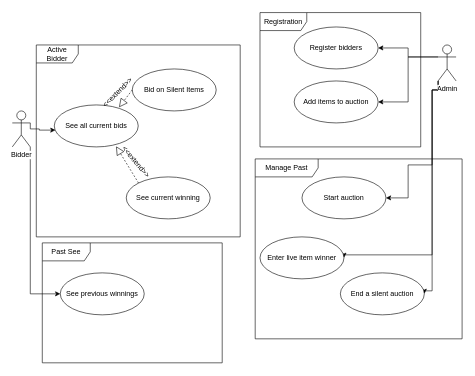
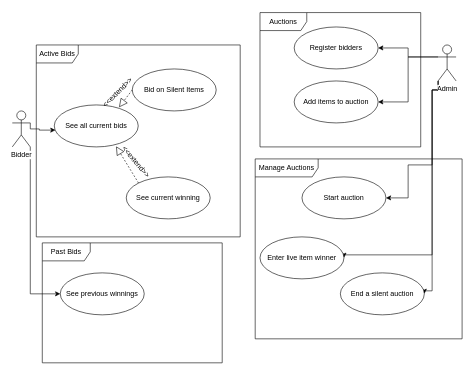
  <mxCell id="0" />
  <mxCell id="1" parent="0" />
  <mxCell id="2" style="edgeStyle=orthogonalEdgeStyle;rounded=0;orthogonalLoop=1;jettySize=auto;html=1;exitX=1;exitY=1;exitDx=0;exitDy=0;exitPerimeter=0;entryX=0;entryY=0.5;entryDx=0;entryDy=0;" edge="1" parent="1" source="4" target="14"><mxGeometry relative="1" as="geometry"><Array as="points"><mxPoint x="50" y="254" /><mxPoint x="50" y="489" /></Array></mxGeometry></mxCell>
  <mxCell id="3" style="edgeStyle=orthogonalEdgeStyle;rounded=0;orthogonalLoop=1;jettySize=auto;html=1;exitX=1;exitY=0.333;exitDx=0;exitDy=0;exitPerimeter=0;entryX=0.014;entryY=0.6;entryDx=0;entryDy=0;entryPerimeter=0;" edge="1" parent="1" source="4" target="12"><mxGeometry relative="1" as="geometry"><Array as="points"><mxPoint x="65" y="214" /><mxPoint x="65" y="216" /></Array></mxGeometry></mxCell>
  <mxCell id="4" value="Bidder" style="shape=umlActor;verticalLabelPosition=bottom;labelBackgroundColor=#ffffff;verticalAlign=top;html=1;" vertex="1" parent="1"><mxGeometry x="20" y="184" width="30" height="60" as="geometry" /></mxCell>
  <mxCell id="5" style="edgeStyle=orthogonalEdgeStyle;rounded=0;orthogonalLoop=1;jettySize=auto;html=1;exitX=0;exitY=0.333;exitDx=0;exitDy=0;exitPerimeter=0;entryX=1;entryY=0.5;entryDx=0;entryDy=0;" edge="1" parent="1" source="10" target="19"><mxGeometry relative="1" as="geometry" /></mxCell>
  <mxCell id="6" style="edgeStyle=orthogonalEdgeStyle;rounded=0;orthogonalLoop=1;jettySize=auto;html=1;exitX=0;exitY=0.333;exitDx=0;exitDy=0;exitPerimeter=0;" edge="1" parent="1" source="10" target="15"><mxGeometry relative="1" as="geometry" /></mxCell>
  <mxCell id="7" style="edgeStyle=orthogonalEdgeStyle;rounded=0;orthogonalLoop=1;jettySize=auto;html=1;exitX=0;exitY=1;exitDx=0;exitDy=0;exitPerimeter=0;entryX=1;entryY=0.5;entryDx=0;entryDy=0;" edge="1" parent="1" source="10" target="16"><mxGeometry relative="1" as="geometry"><mxPoint x="680" y="344" as="targetPoint" /><Array as="points"><mxPoint x="720" y="149" /><mxPoint x="720" y="274" /><mxPoint x="680" y="274" /><mxPoint x="680" y="329" /></Array></mxGeometry></mxCell>
  <mxCell id="8" style="edgeStyle=orthogonalEdgeStyle;rounded=0;orthogonalLoop=1;jettySize=auto;html=1;exitX=0;exitY=1;exitDx=0;exitDy=0;exitPerimeter=0;entryX=1;entryY=0.5;entryDx=0;entryDy=0;" edge="1" parent="1" source="10" target="17"><mxGeometry relative="1" as="geometry"><Array as="points"><mxPoint x="720" y="149" /><mxPoint x="720" y="424" /><mxPoint x="573" y="424" /></Array></mxGeometry></mxCell>
  <mxCell id="9" style="edgeStyle=orthogonalEdgeStyle;rounded=0;orthogonalLoop=1;jettySize=auto;html=1;exitX=0;exitY=1;exitDx=0;exitDy=0;exitPerimeter=0;entryX=1;entryY=0.5;entryDx=0;entryDy=0;" edge="1" parent="1" source="10" target="18"><mxGeometry relative="1" as="geometry"><Array as="points"><mxPoint x="720" y="149" /><mxPoint x="720" y="484" /><mxPoint x="707" y="484" /></Array></mxGeometry></mxCell>
  <mxCell id="10" value="Admin" style="shape=umlActor;verticalLabelPosition=bottom;labelBackgroundColor=#ffffff;verticalAlign=top;html=1;" vertex="1" parent="1"><mxGeometry x="730" y="74" width="30" height="60" as="geometry" /></mxCell>
  <mxCell id="11" value="Bid on Silent Items" style="ellipse;whiteSpace=wrap;html=1;" vertex="1" parent="1"><mxGeometry x="220" y="114" width="140" height="70" as="geometry" /></mxCell>
  <mxCell id="12" value="See all current bids" style="ellipse;whiteSpace=wrap;html=1;" vertex="1" parent="1"><mxGeometry x="90" y="174" width="140" height="70" as="geometry" /></mxCell>
  <mxCell id="13" value="See current winning" style="ellipse;whiteSpace=wrap;html=1;" vertex="1" parent="1"><mxGeometry x="210" y="294" width="140" height="70" as="geometry" /></mxCell>
  <mxCell id="14" value="See previous winnings" style="ellipse;whiteSpace=wrap;html=1;" vertex="1" parent="1"><mxGeometry x="100" y="454" width="140" height="70" as="geometry" /></mxCell>
  <mxCell id="15" value="Add items to auction" style="ellipse;whiteSpace=wrap;html=1;" vertex="1" parent="1"><mxGeometry x="490" y="134" width="140" height="70" as="geometry" /></mxCell>
  <mxCell id="16" value="Start auction" style="ellipse;whiteSpace=wrap;html=1;" vertex="1" parent="1"><mxGeometry x="503" y="294" width="140" height="70" as="geometry" /></mxCell>
  <mxCell id="17" value="Enter live item winner" style="ellipse;whiteSpace=wrap;html=1;" vertex="1" parent="1"><mxGeometry x="433" y="394" width="140" height="70" as="geometry" /></mxCell>
  <mxCell id="18" value="End a silent auction" style="ellipse;whiteSpace=wrap;html=1;" vertex="1" parent="1"><mxGeometry x="567" y="454" width="140" height="70" as="geometry" /></mxCell>
  <mxCell id="19" value="Register bidders" style="ellipse;whiteSpace=wrap;html=1;" vertex="1" parent="1"><mxGeometry x="490" y="44" width="140" height="70" as="geometry" /></mxCell>
  <mxCell id="20" value="&amp;lt;&amp;lt;extend&amp;gt;&amp;gt;" style="text;html=1;resizable=0;points=[];autosize=1;align=left;verticalAlign=top;spacingTop=-4;rotation=50;" vertex="1" parent="1"><mxGeometry x="190" y="264" width="80" height="20" as="geometry" /></mxCell>
- <mxCell id="21" value="Active Bidder" style="shape=umlFrame;whiteSpace=wrap;html=1;width=70;height=30;" vertex="1" parent="1"><mxGeometry x="60" y="74" width="340" height="320" as="geometry" /></mxCell>
+ <mxCell id="21" value="Active Bids" style="shape=umlFrame;whiteSpace=wrap;html=1;width=70;height=30;" vertex="1" parent="1"><mxGeometry x="60" y="74" width="340" height="320" as="geometry" /></mxCell>
  <mxCell id="22" value="&lt;div&gt;&amp;lt;&amp;lt;extend&amp;gt;&amp;gt;&lt;/div&gt;" style="text;html=1;resizable=0;points=[];autosize=1;align=left;verticalAlign=top;spacingTop=-4;rotation=-45;" vertex="1" parent="1"><mxGeometry x="160" y="139" width="80" height="20" as="geometry" /></mxCell>
- <mxCell id="23" value="Registration" style="shape=umlFrame;whiteSpace=wrap;html=1;width=78;height=30;" vertex="1" parent="1"><mxGeometry x="433" y="20" width="268" height="224" as="geometry" /></mxCell>
- <mxCell id="24" value="Manage Past" style="shape=umlFrame;whiteSpace=wrap;html=1;width=105;height=30;" vertex="1" parent="1"><mxGeometry x="425" y="264" width="345" height="300" as="geometry" /></mxCell>
+ <mxCell id="23" value="Auctions" style="shape=umlFrame;whiteSpace=wrap;html=1;width=78;height=30;" vertex="1" parent="1"><mxGeometry x="433" y="20" width="268" height="224" as="geometry" /></mxCell>
+ <mxCell id="24" value="Manage Auctions" style="shape=umlFrame;whiteSpace=wrap;html=1;width=105;height=30;" vertex="1" parent="1"><mxGeometry x="425" y="264" width="345" height="300" as="geometry" /></mxCell>
  <mxCell id="25" value="" style="endArrow=block;dashed=1;endFill=0;endSize=12;html=1;exitX=0;exitY=0.5;exitDx=0;exitDy=0;entryX=0.771;entryY=0.057;entryDx=0;entryDy=0;entryPerimeter=0;" edge="1" parent="1" source="11" target="12"><mxGeometry width="160" relative="1" as="geometry"><mxPoint x="-10" y="824" as="sourcePoint" /><mxPoint x="150" y="824" as="targetPoint" /></mxGeometry></mxCell>
  <mxCell id="26" value="" style="endArrow=block;dashed=1;endFill=0;endSize=12;html=1;exitX=0;exitY=0;exitDx=0;exitDy=0;entryX=0.736;entryY=0.986;entryDx=0;entryDy=0;entryPerimeter=0;" edge="1" parent="1" source="13" target="12"><mxGeometry width="160" relative="1" as="geometry"><mxPoint x="10" y="744" as="sourcePoint" /><mxPoint x="170" y="744" as="targetPoint" /></mxGeometry></mxCell>
- <mxCell id="27" value="&lt;div&gt;Past See&lt;/div&gt;" style="shape=umlFrame;whiteSpace=wrap;html=1;width=80;height=30;" vertex="1" parent="1"><mxGeometry x="70" y="404" width="300" height="200" as="geometry" /></mxCell>
+ <mxCell id="27" value="&lt;div&gt;Past Bids&lt;/div&gt;" style="shape=umlFrame;whiteSpace=wrap;html=1;width=80;height=30;" vertex="1" parent="1"><mxGeometry x="70" y="404" width="300" height="200" as="geometry" /></mxCell>
